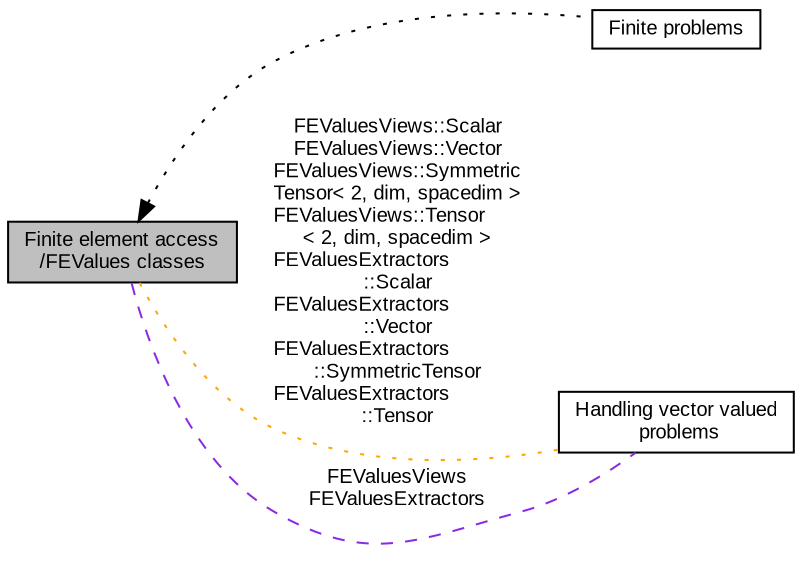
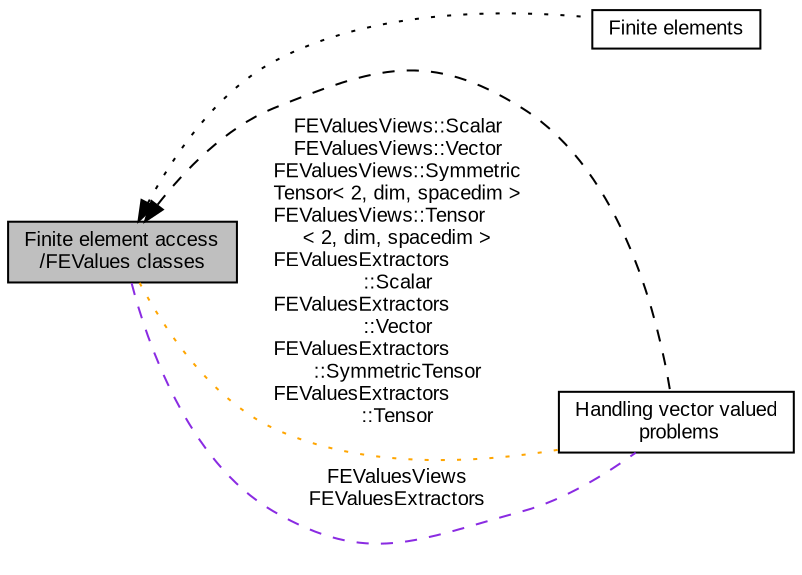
  digraph {
    fontname="Liberation Sans"
    rankdir=LR
    node [color=black fillcolor=white fontname="Liberation Sans" fontsize=10 shape=box style=filled]
    edge [dir=back fontname="Liberation Sans" fontsize=10 labelfontname=Helvetica labelfontsize=10 shape=plaintext style=dotted]
-   n1 [height=0.2 label="Finite problems" width=0.4]
+   n1 [height=0.2 label="Finite elements" width=0.4]
    n2 [fillcolor=grey75 fontcolor=black height=0.2 label="Finite element access\l/FEValues classes" width=0.4]
    n3 [height=0.2 label="Handling vector valued\l problems" width=0.4]
    n2 -> n1
+   n2 -> n3 [style=dashed]
    n2 -> n3 [color=orange dir=none label="FEValuesViews::Scalar\nFEValuesViews::Vector\nFEValuesViews::Symmetric\lTensor\< 2, dim, spacedim \>\nFEValuesViews::Tensor\l\< 2, dim, spacedim \>\nFEValuesExtractors\l::Scalar\nFEValuesExtractors\l::Vector\nFEValuesExtractors\l::SymmetricTensor\nFEValuesExtractors\l::Tensor"]
    n2 -> n3 [color=blueviolet dir=none label="FEValuesViews\nFEValuesExtractors" style=dashed]
  }
